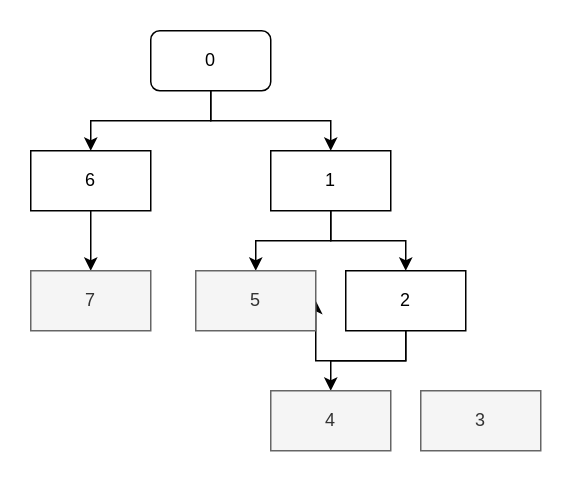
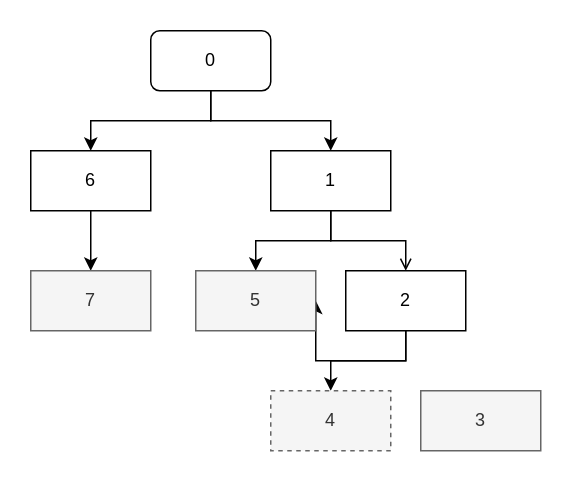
  <mxCell id="0" />
  <mxCell id="1" parent="0" />
  <mxCell id="2" style="edgeStyle=orthogonalEdgeStyle;rounded=0;orthogonalLoop=1;jettySize=auto;html=1;exitX=0.5;exitY=1;exitDx=0;exitDy=0;entryX=0.5;entryY=0;entryDx=0;entryDy=0;" edge="1" parent="1" source="4" target="6"><mxGeometry relative="1" as="geometry" /></mxCell>
  <mxCell id="3" style="edgeStyle=orthogonalEdgeStyle;rounded=0;orthogonalLoop=1;jettySize=auto;html=1;exitX=0.5;exitY=1;exitDx=0;exitDy=0;entryX=0.5;entryY=0;entryDx=0;entryDy=0;" edge="1" parent="1" source="4" target="9"><mxGeometry relative="1" as="geometry" /></mxCell>
  <mxCell id="4" value="0" style="whiteSpace=wrap;html=1;rounded=1;" vertex="1" parent="1"><mxGeometry x="100" y="20" width="80" height="40" as="geometry" /></mxCell>
  <mxCell id="5" style="edgeStyle=orthogonalEdgeStyle;rounded=0;orthogonalLoop=1;jettySize=auto;html=1;exitX=0.5;exitY=1;exitDx=0;exitDy=0;entryX=0.5;entryY=0;entryDx=0;entryDy=0;" edge="1" parent="1" source="6" target="10"><mxGeometry relative="1" as="geometry" /></mxCell>
  <mxCell id="6" value="6" style="rounded=0;whiteSpace=wrap;html=1;" vertex="1" parent="1"><mxGeometry x="20" y="100" width="80" height="40" as="geometry" /></mxCell>
  <mxCell id="7" style="edgeStyle=orthogonalEdgeStyle;rounded=0;orthogonalLoop=1;jettySize=auto;html=1;exitX=0.5;exitY=1;exitDx=0;exitDy=0;entryX=0.5;entryY=0;entryDx=0;entryDy=0;" edge="1" parent="1" source="9" target="14"><mxGeometry relative="1" as="geometry" /></mxCell>
- <mxCell id="8" style="edgeStyle=orthogonalEdgeStyle;rounded=0;orthogonalLoop=1;jettySize=auto;html=1;exitX=0.5;exitY=1;exitDx=0;exitDy=0;entryX=0.5;entryY=0;entryDx=0;entryDy=0;" edge="1" parent="1" source="9" target="13"><mxGeometry relative="1" as="geometry" /></mxCell>
+ <mxCell id="8" style="edgeStyle=orthogonalEdgeStyle;rounded=0;orthogonalLoop=1;jettySize=auto;html=1;exitX=0.5;exitY=1;exitDx=0;exitDy=0;entryX=0.5;entryY=0;entryDx=0;entryDy=0;endArrow=open;" edge="1" parent="1" source="9" target="13"><mxGeometry relative="1" as="geometry" /></mxCell>
  <mxCell id="9" value="1" style="rounded=0;whiteSpace=wrap;html=1;" vertex="1" parent="1"><mxGeometry x="180" y="100" width="80" height="40" as="geometry" /></mxCell>
  <mxCell id="10" value="7" style="rounded=0;whiteSpace=wrap;html=1;fillColor=#f5f5f5;fontColor=#333333;strokeColor=#666666;" vertex="1" parent="1"><mxGeometry x="20" y="180" width="80" height="40" as="geometry" /></mxCell>
  <mxCell id="11" style="edgeStyle=orthogonalEdgeStyle;rounded=0;orthogonalLoop=1;jettySize=auto;html=1;exitX=0.5;exitY=1;exitDx=0;exitDy=0;" edge="1" parent="1" source="13" target="16"><mxGeometry relative="1" as="geometry" /></mxCell>
  <mxCell id="12" style="edgeStyle=orthogonalEdgeStyle;rounded=0;orthogonalLoop=1;jettySize=auto;html=1;exitX=0.5;exitY=1;exitDx=0;exitDy=0;" edge="1" parent="1" source="13" target="14"><mxGeometry relative="1" as="geometry" /></mxCell>
  <mxCell id="13" value="2" style="rounded=0;whiteSpace=wrap;html=1;" vertex="1" parent="1"><mxGeometry x="230" y="180" width="80" height="40" as="geometry" /></mxCell>
  <mxCell id="14" value="5" style="rounded=0;whiteSpace=wrap;html=1;fillColor=#f5f5f5;fontColor=#333333;strokeColor=#666666;" vertex="1" parent="1"><mxGeometry x="130" y="180" width="80" height="40" as="geometry" /></mxCell>
  <mxCell id="15" value="3" style="rounded=0;whiteSpace=wrap;html=1;fillColor=#f5f5f5;fontColor=#333333;strokeColor=#666666;" vertex="1" parent="1"><mxGeometry x="280" y="260" width="80" height="40" as="geometry" /></mxCell>
- <mxCell id="16" value="4" style="rounded=0;whiteSpace=wrap;html=1;fillColor=#f5f5f5;fontColor=#333333;strokeColor=#666666;" vertex="1" parent="1"><mxGeometry x="180" y="260" width="80" height="40" as="geometry" /></mxCell>
+ <mxCell id="16" value="4" style="rounded=0;whiteSpace=wrap;html=1;fillColor=#f5f5f5;fontColor=#333333;strokeColor=#666666;dashed=1;" vertex="1" parent="1"><mxGeometry x="180" y="260" width="80" height="40" as="geometry" /></mxCell>
